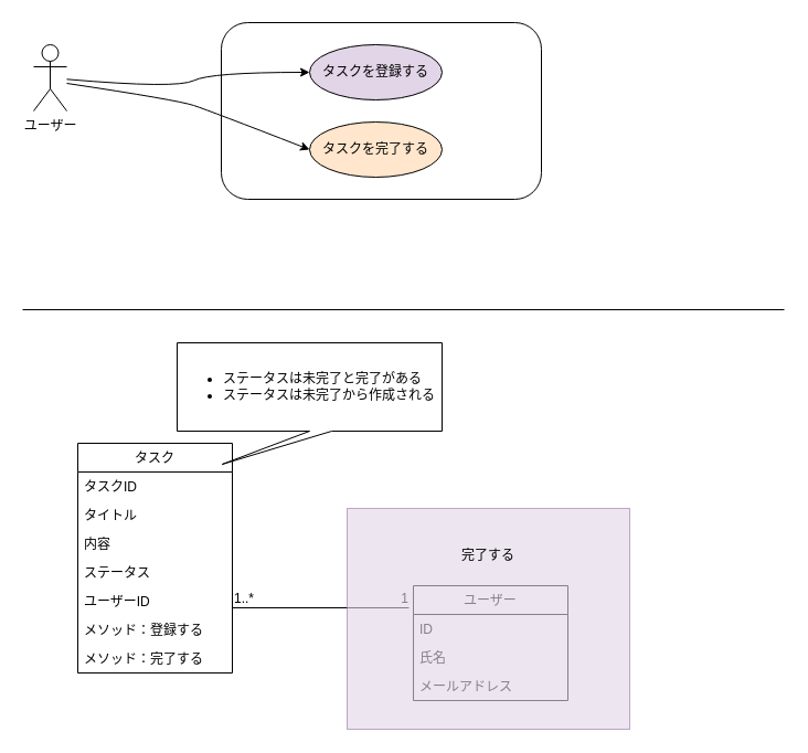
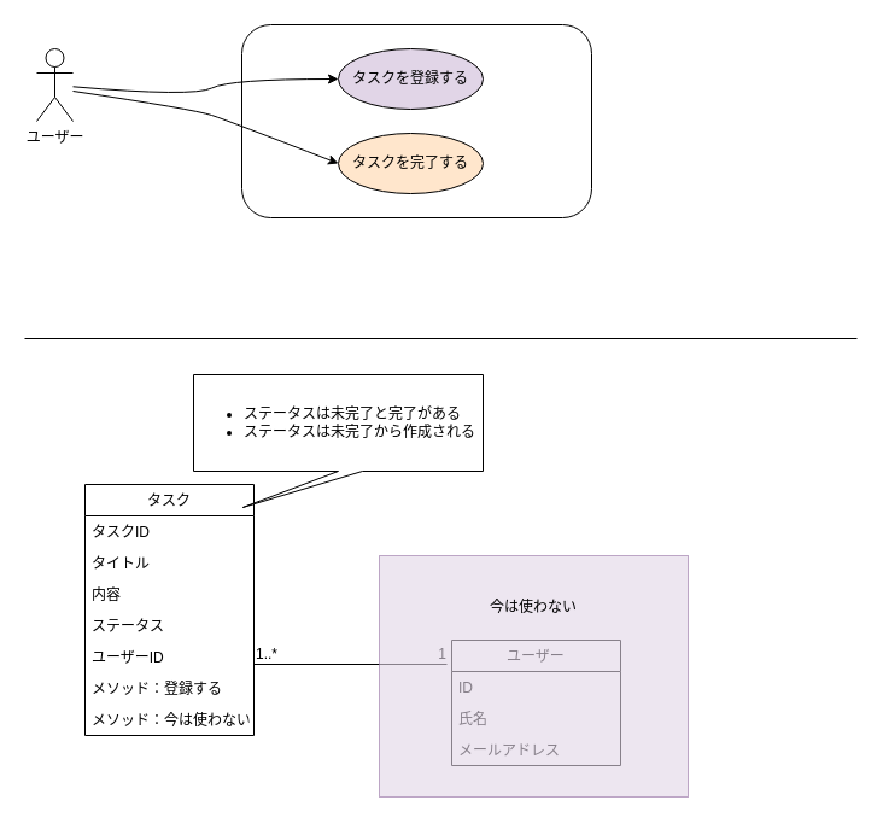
  <mxCell id="0" />
  <mxCell id="1" parent="0" />
  <mxCell id="2" value="ユーザー" style="shape=umlActor;verticalLabelPosition=bottom;verticalAlign=top;html=1;outlineConnect=0;" vertex="1" parent="1"><mxGeometry x="30" y="40" width="30" height="60" as="geometry" /></mxCell>
  <mxCell id="3" value="" style="rounded=1;whiteSpace=wrap;html=1;" vertex="1" parent="1"><mxGeometry x="200" y="20" width="290" height="160" as="geometry" /></mxCell>
  <mxCell id="4" value="タスクを登録する" style="ellipse;whiteSpace=wrap;html=1;fillColor=#e1d5e7;" vertex="1" parent="1"><mxGeometry x="280" y="40" width="120" height="50" as="geometry" /></mxCell>
  <mxCell id="5" value="タスクを完了する" style="ellipse;whiteSpace=wrap;html=1;fillColor=#ffe6cc;" vertex="1" parent="1"><mxGeometry x="280" y="110" width="120" height="50" as="geometry" /></mxCell>
  <mxCell id="6" value="" style="curved=1;endArrow=classic;html=1;entryX=0;entryY=0.5;entryDx=0;entryDy=0;" edge="1" parent="1" source="2" target="4"><mxGeometry width="50" height="50" relative="1" as="geometry"><mxPoint x="350" y="250" as="sourcePoint" /><mxPoint x="400" y="200" as="targetPoint" /><Array as="points"><mxPoint x="160" y="80" /><mxPoint x="190" y="65" /></Array></mxGeometry></mxCell>
  <mxCell id="7" value="" style="curved=1;endArrow=classic;html=1;entryX=0;entryY=0.5;entryDx=0;entryDy=0;" edge="1" parent="1" target="5"><mxGeometry width="50" height="50" relative="1" as="geometry"><mxPoint x="60" y="75" as="sourcePoint" /><mxPoint x="290" y="75" as="targetPoint" /><Array as="points"><mxPoint x="160" y="90" /><mxPoint x="190" y="100" /></Array></mxGeometry></mxCell>
  <mxCell id="8" value="" style="endArrow=none;html=1;" edge="1" parent="1"><mxGeometry width="50" height="50" relative="1" as="geometry"><mxPoint x="20" y="280" as="sourcePoint" /><mxPoint x="710" y="280" as="targetPoint" /></mxGeometry></mxCell>
  <mxCell id="9" value="タスク" style="swimlane;fontStyle=0;childLayout=stackLayout;horizontal=1;startSize=26;fillColor=none;horizontalStack=0;resizeParent=1;resizeParentMax=0;resizeLast=0;collapsible=1;marginBottom=0;" vertex="1" parent="1"><mxGeometry x="70" y="401" width="140" height="208" as="geometry" /></mxCell>
  <mxCell id="10" value="タスクID" style="text;strokeColor=none;fillColor=none;align=left;verticalAlign=top;spacingLeft=4;spacingRight=4;overflow=hidden;rotatable=0;points=[[0,0.5],[1,0.5]];portConstraint=eastwest;" vertex="1" parent="9"><mxGeometry y="26" width="140" height="26" as="geometry" /></mxCell>
  <mxCell id="11" value="タイトル" style="text;strokeColor=none;fillColor=none;align=left;verticalAlign=top;spacingLeft=4;spacingRight=4;overflow=hidden;rotatable=0;points=[[0,0.5],[1,0.5]];portConstraint=eastwest;" vertex="1" parent="9"><mxGeometry y="52" width="140" height="26" as="geometry" /></mxCell>
  <mxCell id="12" value="内容" style="text;strokeColor=none;fillColor=none;align=left;verticalAlign=top;spacingLeft=4;spacingRight=4;overflow=hidden;rotatable=0;points=[[0,0.5],[1,0.5]];portConstraint=eastwest;" vertex="1" parent="9"><mxGeometry y="78" width="140" height="26" as="geometry" /></mxCell>
  <mxCell id="13" value="ステータス" style="text;strokeColor=none;fillColor=none;align=left;verticalAlign=top;spacingLeft=4;spacingRight=4;overflow=hidden;rotatable=0;points=[[0,0.5],[1,0.5]];portConstraint=eastwest;" vertex="1" parent="9"><mxGeometry y="104" width="140" height="26" as="geometry" /></mxCell>
  <mxCell id="14" value="ユーザーID" style="text;strokeColor=none;fillColor=none;align=left;verticalAlign=top;spacingLeft=4;spacingRight=4;overflow=hidden;rotatable=0;points=[[0,0.5],[1,0.5]];portConstraint=eastwest;" vertex="1" parent="9"><mxGeometry y="130" width="140" height="26" as="geometry" /></mxCell>
  <mxCell id="15" value="メソッド：登録する" style="text;strokeColor=none;fillColor=none;align=left;verticalAlign=top;spacingLeft=4;spacingRight=4;overflow=hidden;rotatable=0;points=[[0,0.5],[1,0.5]];portConstraint=eastwest;" vertex="1" parent="9"><mxGeometry y="156" width="140" height="26" as="geometry" /></mxCell>
- <mxCell id="16" value="メソッド：完了する" style="text;strokeColor=none;fillColor=none;align=left;verticalAlign=top;spacingLeft=4;spacingRight=4;overflow=hidden;rotatable=0;points=[[0,0.5],[1,0.5]];portConstraint=eastwest;" vertex="1" parent="9"><mxGeometry y="182" width="140" height="26" as="geometry" /></mxCell>
+ <mxCell id="16" value="メソッド：今は使わない" style="text;strokeColor=none;fillColor=none;align=left;verticalAlign=top;spacingLeft=4;spacingRight=4;overflow=hidden;rotatable=0;points=[[0,0.5],[1,0.5]];portConstraint=eastwest;" vertex="1" parent="9"><mxGeometry y="182" width="140" height="26" as="geometry" /></mxCell>
  <mxCell id="17" value="ユーザー" style="swimlane;fontStyle=0;childLayout=stackLayout;horizontal=1;startSize=26;fillColor=none;horizontalStack=0;resizeParent=1;resizeParentMax=0;resizeLast=0;collapsible=1;marginBottom=0;" vertex="1" parent="1"><mxGeometry x="374" y="530" width="140" height="104" as="geometry" /></mxCell>
  <mxCell id="18" value="ID" style="text;strokeColor=none;fillColor=none;align=left;verticalAlign=top;spacingLeft=4;spacingRight=4;overflow=hidden;rotatable=0;points=[[0,0.5],[1,0.5]];portConstraint=eastwest;" vertex="1" parent="17"><mxGeometry y="26" width="140" height="26" as="geometry" /></mxCell>
  <mxCell id="19" value="氏名" style="text;strokeColor=none;fillColor=none;align=left;verticalAlign=top;spacingLeft=4;spacingRight=4;overflow=hidden;rotatable=0;points=[[0,0.5],[1,0.5]];portConstraint=eastwest;" vertex="1" parent="17"><mxGeometry y="52" width="140" height="26" as="geometry" /></mxCell>
  <mxCell id="20" value="メールアドレス" style="text;strokeColor=none;fillColor=none;align=left;verticalAlign=top;spacingLeft=4;spacingRight=4;overflow=hidden;rotatable=0;points=[[0,0.5],[1,0.5]];portConstraint=eastwest;" vertex="1" parent="17"><mxGeometry y="78" width="140" height="26" as="geometry" /></mxCell>
  <mxCell id="21" value="" style="endArrow=none;html=1;rounded=0;" edge="1" parent="1"><mxGeometry relative="1" as="geometry"><mxPoint x="210" y="550" as="sourcePoint" /><mxPoint x="370" y="550" as="targetPoint" /></mxGeometry></mxCell>
  <mxCell id="22" value="1..*" style="resizable=0;html=1;align=left;verticalAlign=bottom;" connectable="0" vertex="1" parent="21"><mxGeometry x="-1" relative="1" as="geometry" /></mxCell>
  <mxCell id="23" value="1" style="resizable=0;html=1;align=right;verticalAlign=bottom;" connectable="0" vertex="1" parent="21"><mxGeometry x="1" relative="1" as="geometry" /></mxCell>
  <mxCell id="24" value="&lt;ul&gt;&lt;li&gt;ステータスは未完了と完了がある&lt;/li&gt;&lt;li&gt;ステータスは未完了から作成される&lt;/li&gt;&lt;/ul&gt;" style="shape=callout;whiteSpace=wrap;html=1;perimeter=calloutPerimeter;position2=0.17;align=left;" vertex="1" parent="1"><mxGeometry x="160" y="310" width="240" height="110" as="geometry" /></mxCell>
- <mxCell id="25" value="完了する&lt;br&gt;&lt;br&gt;&lt;br&gt;&lt;br&gt;&lt;br&gt;&lt;br&gt;&lt;br&gt;&lt;br&gt;&lt;br&gt;" style="rounded=0;whiteSpace=wrap;html=1;fillColor=#e1d5e7;strokeColor=#9673a6;opacity=60;" vertex="1" parent="1"><mxGeometry x="314" y="460" width="256" height="200" as="geometry" /></mxCell>
+ <mxCell id="25" value="今は使わない&lt;br&gt;&lt;br&gt;&lt;br&gt;&lt;br&gt;&lt;br&gt;&lt;br&gt;&lt;br&gt;&lt;br&gt;&lt;br&gt;" style="rounded=0;whiteSpace=wrap;html=1;fillColor=#e1d5e7;strokeColor=#9673a6;opacity=60;" vertex="1" parent="1"><mxGeometry x="314" y="460" width="256" height="200" as="geometry" /></mxCell>
